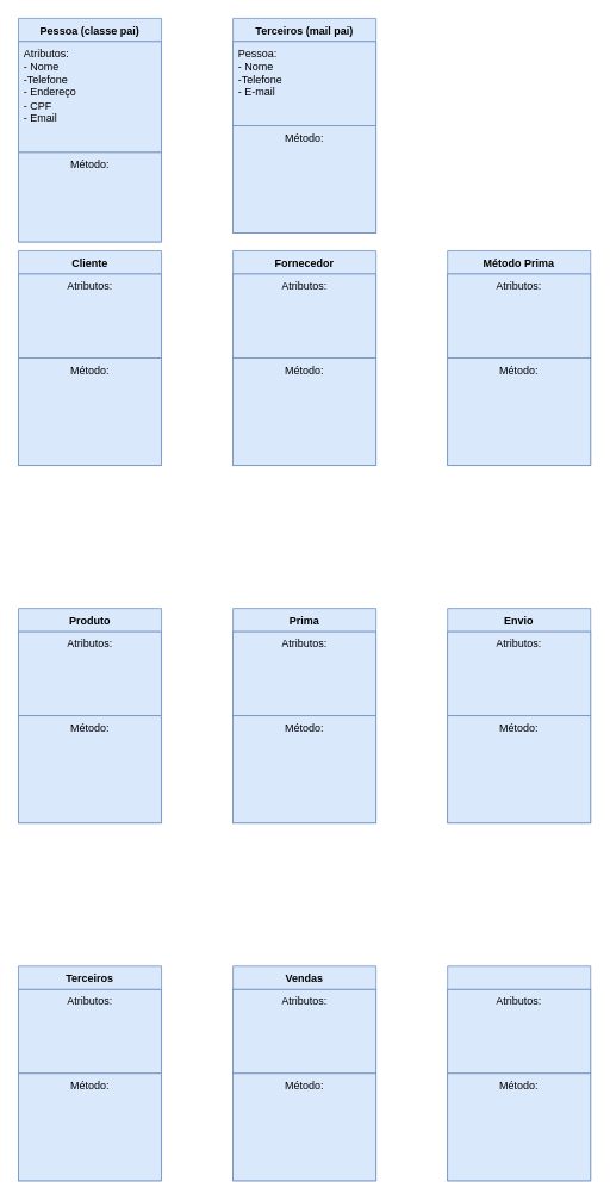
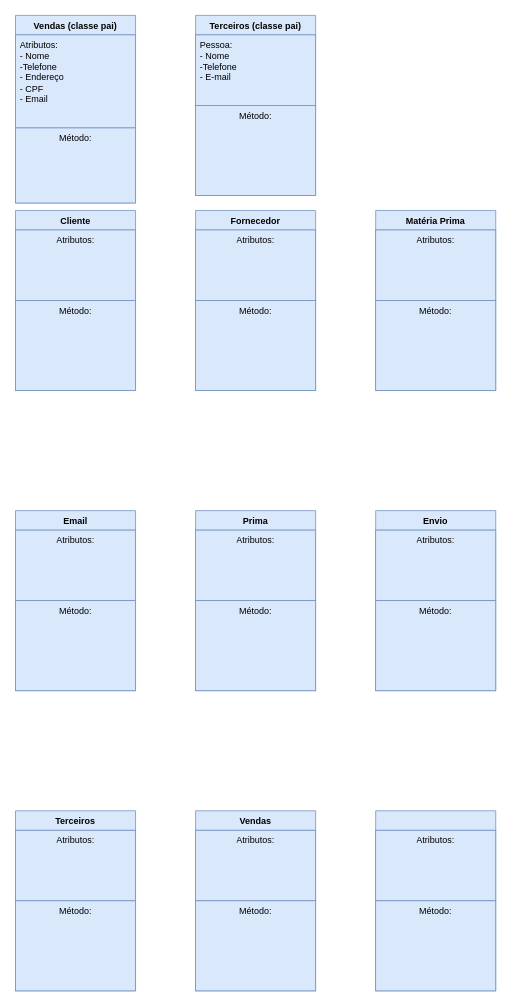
  <mxCell id="0" />
  <mxCell id="1" parent="0" />
  <mxCell id="2" value="Cliente" style="swimlane;fontStyle=1;align=center;verticalAlign=top;childLayout=stackLayout;horizontal=1;startSize=26;horizontalStack=0;resizeParent=1;resizeParentMax=0;resizeLast=0;collapsible=1;marginBottom=0;whiteSpace=wrap;html=1;fillColor=#dae8fc;strokeColor=#6c8ebf;" parent="1" vertex="1"><mxGeometry x="20" y="280" width="160" height="240" as="geometry"><mxRectangle x="90" y="70" width="100" height="30" as="alternateBounds" /></mxGeometry></mxCell>
  <mxCell id="3" value="Atributos:&lt;div&gt;&lt;br&gt;&lt;/div&gt;" style="text;strokeColor=#6c8ebf;fillColor=#dae8fc;align=center;verticalAlign=top;spacingLeft=4;spacingRight=4;overflow=hidden;rotatable=0;points=[[0,0.5],[1,0.5]];portConstraint=eastwest;whiteSpace=wrap;html=1;" parent="2" vertex="1"><mxGeometry y="26" width="160" height="94" as="geometry" /></mxCell>
  <mxCell id="4" value="" style="line;strokeWidth=1;fillColor=none;align=left;verticalAlign=middle;spacingTop=-1;spacingLeft=3;spacingRight=3;rotatable=0;labelPosition=right;points=[];portConstraint=eastwest;strokeColor=inherit;" parent="2" vertex="1"><mxGeometry y="120" width="160" as="geometry" /></mxCell>
  <mxCell id="5" value="Método:" style="text;strokeColor=#6c8ebf;fillColor=#dae8fc;align=center;verticalAlign=top;spacingLeft=4;spacingRight=4;overflow=hidden;rotatable=0;points=[[0,0.5],[1,0.5]];portConstraint=eastwest;whiteSpace=wrap;html=1;" parent="2" vertex="1"><mxGeometry y="120" width="160" height="120" as="geometry" /></mxCell>
  <mxCell id="6" value="Fornecedor" style="swimlane;fontStyle=1;align=center;verticalAlign=top;childLayout=stackLayout;horizontal=1;startSize=26;horizontalStack=0;resizeParent=1;resizeParentMax=0;resizeLast=0;collapsible=1;marginBottom=0;whiteSpace=wrap;html=1;fillColor=#dae8fc;strokeColor=#6c8ebf;" parent="1" vertex="1"><mxGeometry x="260" y="280" width="160" height="240" as="geometry"><mxRectangle x="90" y="70" width="100" height="30" as="alternateBounds" /></mxGeometry></mxCell>
  <mxCell id="7" value="Atributos:&lt;div&gt;&lt;br&gt;&lt;/div&gt;" style="text;strokeColor=#6c8ebf;fillColor=#dae8fc;align=center;verticalAlign=top;spacingLeft=4;spacingRight=4;overflow=hidden;rotatable=0;points=[[0,0.5],[1,0.5]];portConstraint=eastwest;whiteSpace=wrap;html=1;" parent="6" vertex="1"><mxGeometry y="26" width="160" height="94" as="geometry" /></mxCell>
  <mxCell id="8" value="" style="line;strokeWidth=1;fillColor=none;align=left;verticalAlign=middle;spacingTop=-1;spacingLeft=3;spacingRight=3;rotatable=0;labelPosition=right;points=[];portConstraint=eastwest;strokeColor=inherit;" parent="6" vertex="1"><mxGeometry y="120" width="160" as="geometry" /></mxCell>
  <mxCell id="9" value="Método:" style="text;strokeColor=#6c8ebf;fillColor=#dae8fc;align=center;verticalAlign=top;spacingLeft=4;spacingRight=4;overflow=hidden;rotatable=0;points=[[0,0.5],[1,0.5]];portConstraint=eastwest;whiteSpace=wrap;html=1;" parent="6" vertex="1"><mxGeometry y="120" width="160" height="120" as="geometry" /></mxCell>
- <mxCell id="10" value="Método Prima" style="swimlane;fontStyle=1;align=center;verticalAlign=top;childLayout=stackLayout;horizontal=1;startSize=26;horizontalStack=0;resizeParent=1;resizeParentMax=0;resizeLast=0;collapsible=1;marginBottom=0;whiteSpace=wrap;html=1;fillColor=#dae8fc;strokeColor=#6c8ebf;" parent="1" vertex="1"><mxGeometry x="500" y="280" width="160" height="240" as="geometry"><mxRectangle x="90" y="70" width="100" height="30" as="alternateBounds" /></mxGeometry></mxCell>
+ <mxCell id="10" value="Matéria Prima" style="swimlane;fontStyle=1;align=center;verticalAlign=top;childLayout=stackLayout;horizontal=1;startSize=26;horizontalStack=0;resizeParent=1;resizeParentMax=0;resizeLast=0;collapsible=1;marginBottom=0;whiteSpace=wrap;html=1;fillColor=#dae8fc;strokeColor=#6c8ebf;" parent="1" vertex="1"><mxGeometry x="500" y="280" width="160" height="240" as="geometry"><mxRectangle x="90" y="70" width="100" height="30" as="alternateBounds" /></mxGeometry></mxCell>
  <mxCell id="11" value="Atributos:&lt;div&gt;&lt;br&gt;&lt;/div&gt;" style="text;strokeColor=#6c8ebf;fillColor=#dae8fc;align=center;verticalAlign=top;spacingLeft=4;spacingRight=4;overflow=hidden;rotatable=0;points=[[0,0.5],[1,0.5]];portConstraint=eastwest;whiteSpace=wrap;html=1;" parent="10" vertex="1"><mxGeometry y="26" width="160" height="94" as="geometry" /></mxCell>
  <mxCell id="12" value="" style="line;strokeWidth=1;fillColor=none;align=left;verticalAlign=middle;spacingTop=-1;spacingLeft=3;spacingRight=3;rotatable=0;labelPosition=right;points=[];portConstraint=eastwest;strokeColor=inherit;" parent="10" vertex="1"><mxGeometry y="120" width="160" as="geometry" /></mxCell>
  <mxCell id="13" value="Método:" style="text;strokeColor=#6c8ebf;fillColor=#dae8fc;align=center;verticalAlign=top;spacingLeft=4;spacingRight=4;overflow=hidden;rotatable=0;points=[[0,0.5],[1,0.5]];portConstraint=eastwest;whiteSpace=wrap;html=1;" parent="10" vertex="1"><mxGeometry y="120" width="160" height="120" as="geometry" /></mxCell>
- <mxCell id="14" value="Produto" style="swimlane;fontStyle=1;align=center;verticalAlign=top;childLayout=stackLayout;horizontal=1;startSize=26;horizontalStack=0;resizeParent=1;resizeParentMax=0;resizeLast=0;collapsible=1;marginBottom=0;whiteSpace=wrap;html=1;fillColor=#dae8fc;strokeColor=#6c8ebf;" parent="1" vertex="1"><mxGeometry x="20" y="680" width="160" height="240" as="geometry"><mxRectangle x="90" y="70" width="100" height="30" as="alternateBounds" /></mxGeometry></mxCell>
+ <mxCell id="14" value="Email" style="swimlane;fontStyle=1;align=center;verticalAlign=top;childLayout=stackLayout;horizontal=1;startSize=26;horizontalStack=0;resizeParent=1;resizeParentMax=0;resizeLast=0;collapsible=1;marginBottom=0;whiteSpace=wrap;html=1;fillColor=#dae8fc;strokeColor=#6c8ebf;" parent="1" vertex="1"><mxGeometry x="20" y="680" width="160" height="240" as="geometry"><mxRectangle x="90" y="70" width="100" height="30" as="alternateBounds" /></mxGeometry></mxCell>
  <mxCell id="15" value="Atributos:&lt;div&gt;&lt;br&gt;&lt;/div&gt;" style="text;strokeColor=#6c8ebf;fillColor=#dae8fc;align=center;verticalAlign=top;spacingLeft=4;spacingRight=4;overflow=hidden;rotatable=0;points=[[0,0.5],[1,0.5]];portConstraint=eastwest;whiteSpace=wrap;html=1;" parent="14" vertex="1"><mxGeometry y="26" width="160" height="94" as="geometry" /></mxCell>
  <mxCell id="16" value="" style="line;strokeWidth=1;fillColor=none;align=left;verticalAlign=middle;spacingTop=-1;spacingLeft=3;spacingRight=3;rotatable=0;labelPosition=right;points=[];portConstraint=eastwest;strokeColor=inherit;" parent="14" vertex="1"><mxGeometry y="120" width="160" as="geometry" /></mxCell>
  <mxCell id="17" value="Método:" style="text;strokeColor=#6c8ebf;fillColor=#dae8fc;align=center;verticalAlign=top;spacingLeft=4;spacingRight=4;overflow=hidden;rotatable=0;points=[[0,0.5],[1,0.5]];portConstraint=eastwest;whiteSpace=wrap;html=1;" parent="14" vertex="1"><mxGeometry y="120" width="160" height="120" as="geometry" /></mxCell>
  <mxCell id="18" value="Prima" style="swimlane;fontStyle=1;align=center;verticalAlign=top;childLayout=stackLayout;horizontal=1;startSize=26;horizontalStack=0;resizeParent=1;resizeParentMax=0;resizeLast=0;collapsible=1;marginBottom=0;whiteSpace=wrap;html=1;fillColor=#dae8fc;strokeColor=#6c8ebf;" parent="1" vertex="1"><mxGeometry x="260" y="680" width="160" height="240" as="geometry"><mxRectangle x="90" y="70" width="100" height="30" as="alternateBounds" /></mxGeometry></mxCell>
  <mxCell id="19" value="Atributos:&lt;div&gt;&lt;br&gt;&lt;/div&gt;" style="text;strokeColor=#6c8ebf;fillColor=#dae8fc;align=center;verticalAlign=top;spacingLeft=4;spacingRight=4;overflow=hidden;rotatable=0;points=[[0,0.5],[1,0.5]];portConstraint=eastwest;whiteSpace=wrap;html=1;" parent="18" vertex="1"><mxGeometry y="26" width="160" height="94" as="geometry" /></mxCell>
  <mxCell id="20" value="" style="line;strokeWidth=1;fillColor=none;align=left;verticalAlign=middle;spacingTop=-1;spacingLeft=3;spacingRight=3;rotatable=0;labelPosition=right;points=[];portConstraint=eastwest;strokeColor=inherit;" parent="18" vertex="1"><mxGeometry y="120" width="160" as="geometry" /></mxCell>
  <mxCell id="21" value="Método:" style="text;strokeColor=#6c8ebf;fillColor=#dae8fc;align=center;verticalAlign=top;spacingLeft=4;spacingRight=4;overflow=hidden;rotatable=0;points=[[0,0.5],[1,0.5]];portConstraint=eastwest;whiteSpace=wrap;html=1;" parent="18" vertex="1"><mxGeometry y="120" width="160" height="120" as="geometry" /></mxCell>
  <mxCell id="22" value="Envio" style="swimlane;fontStyle=1;align=center;verticalAlign=top;childLayout=stackLayout;horizontal=1;startSize=26;horizontalStack=0;resizeParent=1;resizeParentMax=0;resizeLast=0;collapsible=1;marginBottom=0;whiteSpace=wrap;html=1;fillColor=#dae8fc;strokeColor=#6c8ebf;" parent="1" vertex="1"><mxGeometry x="500" y="680" width="160" height="240" as="geometry"><mxRectangle x="90" y="70" width="100" height="30" as="alternateBounds" /></mxGeometry></mxCell>
  <mxCell id="23" value="Atributos:&lt;div&gt;&lt;br&gt;&lt;/div&gt;" style="text;strokeColor=#6c8ebf;fillColor=#dae8fc;align=center;verticalAlign=top;spacingLeft=4;spacingRight=4;overflow=hidden;rotatable=0;points=[[0,0.5],[1,0.5]];portConstraint=eastwest;whiteSpace=wrap;html=1;" parent="22" vertex="1"><mxGeometry y="26" width="160" height="94" as="geometry" /></mxCell>
  <mxCell id="24" value="" style="line;strokeWidth=1;fillColor=none;align=left;verticalAlign=middle;spacingTop=-1;spacingLeft=3;spacingRight=3;rotatable=0;labelPosition=right;points=[];portConstraint=eastwest;strokeColor=inherit;" parent="22" vertex="1"><mxGeometry y="120" width="160" as="geometry" /></mxCell>
  <mxCell id="25" value="Método:" style="text;strokeColor=#6c8ebf;fillColor=#dae8fc;align=center;verticalAlign=top;spacingLeft=4;spacingRight=4;overflow=hidden;rotatable=0;points=[[0,0.5],[1,0.5]];portConstraint=eastwest;whiteSpace=wrap;html=1;" parent="22" vertex="1"><mxGeometry y="120" width="160" height="120" as="geometry" /></mxCell>
  <mxCell id="26" value="Terceiros" style="swimlane;fontStyle=1;align=center;verticalAlign=top;childLayout=stackLayout;horizontal=1;startSize=26;horizontalStack=0;resizeParent=1;resizeParentMax=0;resizeLast=0;collapsible=1;marginBottom=0;whiteSpace=wrap;html=1;fillColor=#dae8fc;strokeColor=#6c8ebf;" parent="1" vertex="1"><mxGeometry x="20" y="1080" width="160" height="240" as="geometry"><mxRectangle x="90" y="70" width="100" height="30" as="alternateBounds" /></mxGeometry></mxCell>
  <mxCell id="27" value="Atributos:&lt;div&gt;&lt;br&gt;&lt;/div&gt;" style="text;strokeColor=#6c8ebf;fillColor=#dae8fc;align=center;verticalAlign=top;spacingLeft=4;spacingRight=4;overflow=hidden;rotatable=0;points=[[0,0.5],[1,0.5]];portConstraint=eastwest;whiteSpace=wrap;html=1;" parent="26" vertex="1"><mxGeometry y="26" width="160" height="94" as="geometry" /></mxCell>
  <mxCell id="28" value="" style="line;strokeWidth=1;fillColor=none;align=left;verticalAlign=middle;spacingTop=-1;spacingLeft=3;spacingRight=3;rotatable=0;labelPosition=right;points=[];portConstraint=eastwest;strokeColor=inherit;" parent="26" vertex="1"><mxGeometry y="120" width="160" as="geometry" /></mxCell>
  <mxCell id="29" value="Método:" style="text;strokeColor=#6c8ebf;fillColor=#dae8fc;align=center;verticalAlign=top;spacingLeft=4;spacingRight=4;overflow=hidden;rotatable=0;points=[[0,0.5],[1,0.5]];portConstraint=eastwest;whiteSpace=wrap;html=1;" parent="26" vertex="1"><mxGeometry y="120" width="160" height="120" as="geometry" /></mxCell>
  <mxCell id="30" value="Vendas" style="swimlane;fontStyle=1;align=center;verticalAlign=top;childLayout=stackLayout;horizontal=1;startSize=26;horizontalStack=0;resizeParent=1;resizeParentMax=0;resizeLast=0;collapsible=1;marginBottom=0;whiteSpace=wrap;html=1;fillColor=#dae8fc;strokeColor=#6c8ebf;" parent="1" vertex="1"><mxGeometry x="260" y="1080" width="160" height="240" as="geometry"><mxRectangle x="90" y="70" width="100" height="30" as="alternateBounds" /></mxGeometry></mxCell>
  <mxCell id="31" value="Atributos:&lt;div&gt;&lt;br&gt;&lt;/div&gt;" style="text;strokeColor=#6c8ebf;fillColor=#dae8fc;align=center;verticalAlign=top;spacingLeft=4;spacingRight=4;overflow=hidden;rotatable=0;points=[[0,0.5],[1,0.5]];portConstraint=eastwest;whiteSpace=wrap;html=1;" parent="30" vertex="1"><mxGeometry y="26" width="160" height="94" as="geometry" /></mxCell>
  <mxCell id="32" value="" style="line;strokeWidth=1;fillColor=none;align=left;verticalAlign=middle;spacingTop=-1;spacingLeft=3;spacingRight=3;rotatable=0;labelPosition=right;points=[];portConstraint=eastwest;strokeColor=inherit;" parent="30" vertex="1"><mxGeometry y="120" width="160" as="geometry" /></mxCell>
  <mxCell id="33" value="Método:" style="text;strokeColor=#6c8ebf;fillColor=#dae8fc;align=center;verticalAlign=top;spacingLeft=4;spacingRight=4;overflow=hidden;rotatable=0;points=[[0,0.5],[1,0.5]];portConstraint=eastwest;whiteSpace=wrap;html=1;" parent="30" vertex="1"><mxGeometry y="120" width="160" height="120" as="geometry" /></mxCell>
  <mxCell id="34" value="" style="swimlane;fontStyle=1;align=center;verticalAlign=top;childLayout=stackLayout;horizontal=1;startSize=26;horizontalStack=0;resizeParent=1;resizeParentMax=0;resizeLast=0;collapsible=1;marginBottom=0;whiteSpace=wrap;html=1;fillColor=#dae8fc;strokeColor=#6c8ebf;" parent="1" vertex="1"><mxGeometry x="500" y="1080" width="160" height="240" as="geometry"><mxRectangle x="90" y="70" width="100" height="30" as="alternateBounds" /></mxGeometry></mxCell>
  <mxCell id="35" value="Atributos:&lt;div&gt;&lt;br&gt;&lt;/div&gt;" style="text;strokeColor=#6c8ebf;fillColor=#dae8fc;align=center;verticalAlign=top;spacingLeft=4;spacingRight=4;overflow=hidden;rotatable=0;points=[[0,0.5],[1,0.5]];portConstraint=eastwest;whiteSpace=wrap;html=1;" parent="34" vertex="1"><mxGeometry y="26" width="160" height="94" as="geometry" /></mxCell>
  <mxCell id="36" value="" style="line;strokeWidth=1;fillColor=none;align=left;verticalAlign=middle;spacingTop=-1;spacingLeft=3;spacingRight=3;rotatable=0;labelPosition=right;points=[];portConstraint=eastwest;strokeColor=inherit;" parent="34" vertex="1"><mxGeometry y="120" width="160" as="geometry" /></mxCell>
  <mxCell id="37" value="Método:" style="text;strokeColor=#6c8ebf;fillColor=#dae8fc;align=center;verticalAlign=top;spacingLeft=4;spacingRight=4;overflow=hidden;rotatable=0;points=[[0,0.5],[1,0.5]];portConstraint=eastwest;whiteSpace=wrap;html=1;" parent="34" vertex="1"><mxGeometry y="120" width="160" height="120" as="geometry" /></mxCell>
- <mxCell id="38" value="Pessoa (classe pai)" style="swimlane;fontStyle=1;align=center;verticalAlign=top;childLayout=stackLayout;horizontal=1;startSize=26;horizontalStack=0;resizeParent=1;resizeParentMax=0;resizeLast=0;collapsible=1;marginBottom=0;whiteSpace=wrap;html=1;fillColor=#dae8fc;strokeColor=#6c8ebf;" vertex="1" parent="1"><mxGeometry x="20" y="20" width="160" height="250" as="geometry"><mxRectangle x="90" y="70" width="100" height="30" as="alternateBounds" /></mxGeometry></mxCell>
+ <mxCell id="38" value="Vendas (classe pai)" style="swimlane;fontStyle=1;align=center;verticalAlign=top;childLayout=stackLayout;horizontal=1;startSize=26;horizontalStack=0;resizeParent=1;resizeParentMax=0;resizeLast=0;collapsible=1;marginBottom=0;whiteSpace=wrap;html=1;fillColor=#dae8fc;strokeColor=#6c8ebf;" vertex="1" parent="1"><mxGeometry x="20" y="20" width="160" height="250" as="geometry"><mxRectangle x="90" y="70" width="100" height="30" as="alternateBounds" /></mxGeometry></mxCell>
  <mxCell id="39" value="Atributos:&lt;div&gt;- Nome&lt;/div&gt;&lt;div&gt;-Telefone&lt;/div&gt;&lt;div&gt;- Endereço&lt;/div&gt;&lt;div&gt;- CPF&lt;/div&gt;&lt;div&gt;- Email&lt;/div&gt;&lt;div&gt;&lt;br&gt;&lt;/div&gt;" style="text;strokeColor=#6c8ebf;fillColor=#dae8fc;align=left;verticalAlign=top;spacingLeft=4;spacingRight=4;overflow=hidden;rotatable=0;points=[[0,0.5],[1,0.5]];portConstraint=eastwest;whiteSpace=wrap;html=1;" vertex="1" parent="38"><mxGeometry y="26" width="160" height="124" as="geometry" /></mxCell>
  <mxCell id="40" value="" style="line;strokeWidth=1;fillColor=none;align=left;verticalAlign=middle;spacingTop=-1;spacingLeft=3;spacingRight=3;rotatable=0;labelPosition=right;points=[];portConstraint=eastwest;strokeColor=inherit;" vertex="1" parent="38"><mxGeometry y="150" width="160" as="geometry" /></mxCell>
  <mxCell id="41" value="Método:" style="text;strokeColor=#6c8ebf;fillColor=#dae8fc;align=center;verticalAlign=top;spacingLeft=4;spacingRight=4;overflow=hidden;rotatable=0;points=[[0,0.5],[1,0.5]];portConstraint=eastwest;whiteSpace=wrap;html=1;" vertex="1" parent="38"><mxGeometry y="150" width="160" height="100" as="geometry" /></mxCell>
- <mxCell id="42" value="Terceiros (mail pai)" style="swimlane;fontStyle=1;align=center;verticalAlign=top;childLayout=stackLayout;horizontal=1;startSize=26;horizontalStack=0;resizeParent=1;resizeParentMax=0;resizeLast=0;collapsible=1;marginBottom=0;whiteSpace=wrap;html=1;fillColor=#dae8fc;strokeColor=#6c8ebf;" vertex="1" parent="1"><mxGeometry x="260" y="20" width="160" height="240" as="geometry"><mxRectangle x="90" y="70" width="100" height="30" as="alternateBounds" /></mxGeometry></mxCell>
+ <mxCell id="42" value="Terceiros (classe pai)" style="swimlane;fontStyle=1;align=center;verticalAlign=top;childLayout=stackLayout;horizontal=1;startSize=26;horizontalStack=0;resizeParent=1;resizeParentMax=0;resizeLast=0;collapsible=1;marginBottom=0;whiteSpace=wrap;html=1;fillColor=#dae8fc;strokeColor=#6c8ebf;" vertex="1" parent="1"><mxGeometry x="260" y="20" width="160" height="240" as="geometry"><mxRectangle x="90" y="70" width="100" height="30" as="alternateBounds" /></mxGeometry></mxCell>
  <mxCell id="43" value="Pessoa:&lt;div&gt;- Nome&lt;/div&gt;&lt;div&gt;-Telefone&lt;/div&gt;&lt;div&gt;- E-mail&lt;/div&gt;" style="text;strokeColor=#6c8ebf;fillColor=#dae8fc;align=left;verticalAlign=top;spacingLeft=4;spacingRight=4;overflow=hidden;rotatable=0;points=[[0,0.5],[1,0.5]];portConstraint=eastwest;whiteSpace=wrap;html=1;" vertex="1" parent="42"><mxGeometry y="26" width="160" height="94" as="geometry" /></mxCell>
  <mxCell id="44" value="" style="line;strokeWidth=1;fillColor=none;align=left;verticalAlign=middle;spacingTop=-1;spacingLeft=3;spacingRight=3;rotatable=0;labelPosition=right;points=[];portConstraint=eastwest;strokeColor=inherit;" vertex="1" parent="42"><mxGeometry y="120" width="160" as="geometry" /></mxCell>
  <mxCell id="45" value="Método:" style="text;strokeColor=#6c8ebf;fillColor=#dae8fc;align=center;verticalAlign=top;spacingLeft=4;spacingRight=4;overflow=hidden;rotatable=0;points=[[0,0.5],[1,0.5]];portConstraint=eastwest;whiteSpace=wrap;html=1;" vertex="1" parent="42"><mxGeometry y="120" width="160" height="120" as="geometry" /></mxCell>
